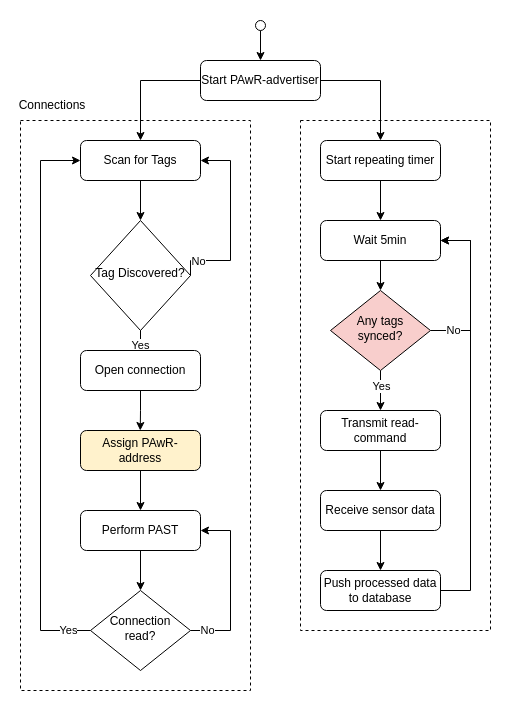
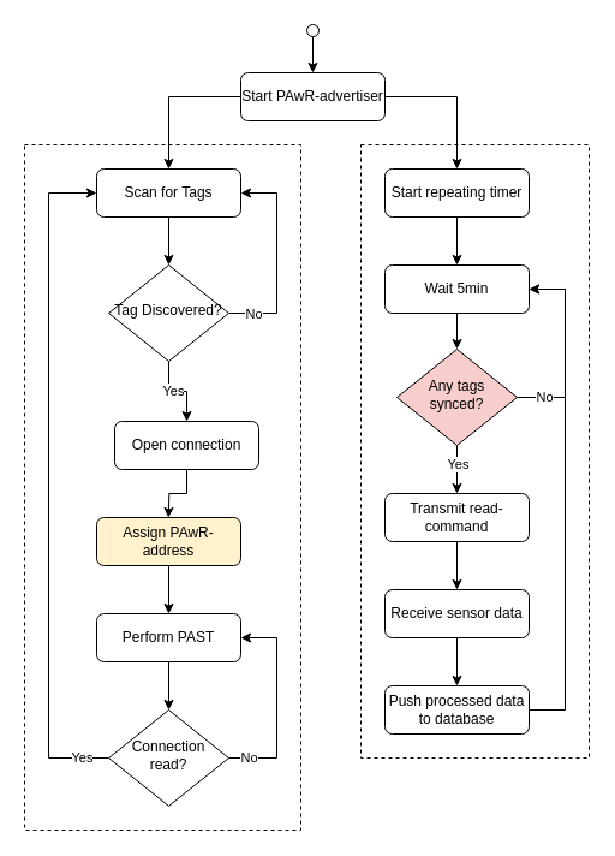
  <mxCell id="0" />
  <mxCell id="1" parent="0" />
  <mxCell id="2" value="" style="rounded=0;whiteSpace=wrap;html=1;fillColor=none;dashed=1;" parent="1" vertex="1"><mxGeometry x="20" y="120" width="230" height="570" as="geometry" /></mxCell>
  <mxCell id="3" value="" style="rounded=0;whiteSpace=wrap;html=1;fillColor=none;dashed=1;" parent="1" vertex="1"><mxGeometry x="300" y="120" width="190" height="510" as="geometry" /></mxCell>
  <mxCell id="4" style="edgeStyle=orthogonalEdgeStyle;rounded=0;orthogonalLoop=1;jettySize=auto;html=1;exitX=0.5;exitY=1;exitDx=0;exitDy=0;entryX=0.5;entryY=0;entryDx=0;entryDy=0;" parent="1" source="5" target="10" edge="1"><mxGeometry relative="1" as="geometry" /></mxCell>
  <mxCell id="5" value="Scan for Tags" style="rounded=1;whiteSpace=wrap;html=1;fontSize=12;glass=0;strokeWidth=1;shadow=0;" parent="1" vertex="1"><mxGeometry x="80" y="140" width="120" height="40" as="geometry" /></mxCell>
  <mxCell id="6" style="edgeStyle=orthogonalEdgeStyle;rounded=0;orthogonalLoop=1;jettySize=auto;html=1;exitX=0.5;exitY=1;exitDx=0;exitDy=0;" parent="1" source="10" target="12" edge="1"><mxGeometry relative="1" as="geometry" /></mxCell>
  <mxCell id="7" value="Yes" style="edgeLabel;html=1;align=center;verticalAlign=middle;resizable=0;points=[];" parent="6" vertex="1" connectable="0"><mxGeometry x="-0.138" y="1" relative="1" as="geometry"><mxPoint as="offset" /></mxGeometry></mxCell>
  <mxCell id="8" style="edgeStyle=orthogonalEdgeStyle;rounded=0;orthogonalLoop=1;jettySize=auto;html=1;exitX=1;exitY=0.5;exitDx=0;exitDy=0;entryX=1;entryY=0.5;entryDx=0;entryDy=0;" parent="1" source="10" target="5" edge="1"><mxGeometry relative="1" as="geometry"><Array as="points"><mxPoint x="230" y="260" /><mxPoint x="230" y="160" /></Array></mxGeometry></mxCell>
  <mxCell id="9" value="No" style="edgeLabel;html=1;align=center;verticalAlign=middle;resizable=0;points=[];" parent="8" vertex="1" connectable="0"><mxGeometry x="-0.764" relative="1" as="geometry"><mxPoint as="offset" /></mxGeometry></mxCell>
- <mxCell id="10" value="Tag Discovered?" style="rhombus;whiteSpace=wrap;html=1;shadow=0;fontFamily=Helvetica;fontSize=12;align=center;strokeWidth=1;spacing=6;spacingTop=-4;" parent="1" vertex="1"><mxGeometry x="90" y="220" width="100" height="110" as="geometry" /></mxCell>
+ <mxCell id="10" value="Tag Discovered?" style="rhombus;whiteSpace=wrap;html=1;shadow=0;fontFamily=Helvetica;fontSize=12;align=center;strokeWidth=1;spacing=6;spacingTop=-4;" parent="1" vertex="1"><mxGeometry x="90" y="220" width="100" height="80" as="geometry" /></mxCell>
  <mxCell id="11" style="edgeStyle=orthogonalEdgeStyle;rounded=0;orthogonalLoop=1;jettySize=auto;html=1;exitX=0.5;exitY=1;exitDx=0;exitDy=0;" parent="1" source="12" edge="1"><mxGeometry relative="1" as="geometry"><mxPoint x="139.759" y="430" as="targetPoint" /></mxGeometry></mxCell>
- <mxCell id="12" value="Open connection" style="rounded=1;whiteSpace=wrap;html=1;fontSize=12;glass=0;strokeWidth=1;shadow=0;" parent="1" vertex="1"><mxGeometry x="80" y="350" width="120" height="40" as="geometry" /></mxCell>
+ <mxCell id="12" value="Open connection" style="rounded=1;whiteSpace=wrap;html=1;fontSize=12;glass=0;strokeWidth=1;shadow=0;" parent="1" vertex="1"><mxGeometry x="95" y="350" width="120" height="40" as="geometry" /></mxCell>
  <mxCell id="13" value="" style="edgeStyle=orthogonalEdgeStyle;rounded=0;orthogonalLoop=1;jettySize=auto;html=1;" parent="1" source="14" target="21" edge="1"><mxGeometry relative="1" as="geometry" /></mxCell>
  <mxCell id="14" value="" style="shape=ellipse;html=1;fontSize=18;" parent="1" vertex="1"><mxGeometry x="255" y="20" width="10" height="10" as="geometry" /></mxCell>
  <mxCell id="15" style="edgeStyle=orthogonalEdgeStyle;rounded=0;orthogonalLoop=1;jettySize=auto;html=1;exitX=0.5;exitY=1;exitDx=0;exitDy=0;entryX=0.5;entryY=0;entryDx=0;entryDy=0;" parent="1" source="16" target="18" edge="1"><mxGeometry relative="1" as="geometry" /></mxCell>
  <mxCell id="16" value="Assign PAwR-address" style="rounded=1;whiteSpace=wrap;html=1;fontSize=12;glass=0;strokeWidth=1;shadow=0;fillColor=#fff2cc;" parent="1" vertex="1"><mxGeometry x="80" y="430" width="120" height="40" as="geometry" /></mxCell>
  <mxCell id="17" style="edgeStyle=orthogonalEdgeStyle;rounded=0;orthogonalLoop=1;jettySize=auto;html=1;exitX=0.5;exitY=1;exitDx=0;exitDy=0;entryX=0.5;entryY=0;entryDx=0;entryDy=0;" edge="1" parent="1" source="18" target="42"><mxGeometry relative="1" as="geometry" /></mxCell>
  <mxCell id="18" value="Perform PAST" style="rounded=1;whiteSpace=wrap;html=1;fontSize=12;glass=0;strokeWidth=1;shadow=0;" parent="1" vertex="1"><mxGeometry x="80" y="510" width="120" height="40" as="geometry" /></mxCell>
  <mxCell id="19" style="edgeStyle=orthogonalEdgeStyle;rounded=0;orthogonalLoop=1;jettySize=auto;html=1;exitX=1;exitY=0.5;exitDx=0;exitDy=0;entryX=0.5;entryY=0;entryDx=0;entryDy=0;" parent="1" source="21" target="23" edge="1"><mxGeometry relative="1" as="geometry" /></mxCell>
  <mxCell id="20" style="edgeStyle=orthogonalEdgeStyle;rounded=0;orthogonalLoop=1;jettySize=auto;html=1;exitX=0;exitY=0.5;exitDx=0;exitDy=0;entryX=0.5;entryY=0;entryDx=0;entryDy=0;" parent="1" source="21" target="5" edge="1"><mxGeometry relative="1" as="geometry" /></mxCell>
  <mxCell id="21" value="&lt;div&gt;Start PAwR-advertiser&lt;/div&gt;" style="rounded=1;whiteSpace=wrap;html=1;fontSize=12;glass=0;strokeWidth=1;shadow=0;" parent="1" vertex="1"><mxGeometry x="200" y="60" width="120" height="40" as="geometry" /></mxCell>
  <mxCell id="22" style="edgeStyle=orthogonalEdgeStyle;rounded=0;orthogonalLoop=1;jettySize=auto;html=1;exitX=0.5;exitY=1;exitDx=0;exitDy=0;" parent="1" source="23" target="25" edge="1"><mxGeometry relative="1" as="geometry" /></mxCell>
  <mxCell id="23" value="Start repeating timer" style="rounded=1;whiteSpace=wrap;html=1;fontSize=12;glass=0;strokeWidth=1;shadow=0;" parent="1" vertex="1"><mxGeometry x="320" y="140" width="120" height="40" as="geometry" /></mxCell>
  <mxCell id="24" style="edgeStyle=orthogonalEdgeStyle;rounded=0;orthogonalLoop=1;jettySize=auto;html=1;exitX=0.5;exitY=1;exitDx=0;exitDy=0;entryX=0.5;entryY=0;entryDx=0;entryDy=0;" parent="1" source="25" target="36" edge="1"><mxGeometry relative="1" as="geometry" /></mxCell>
  <mxCell id="25" value="Wait 5min" style="rounded=1;whiteSpace=wrap;html=1;fontSize=12;glass=0;strokeWidth=1;shadow=0;" parent="1" vertex="1"><mxGeometry x="320" y="220" width="120" height="40" as="geometry" /></mxCell>
  <mxCell id="26" style="edgeStyle=orthogonalEdgeStyle;rounded=0;orthogonalLoop=1;jettySize=auto;html=1;exitX=0.5;exitY=1;exitDx=0;exitDy=0;entryX=0.5;entryY=0;entryDx=0;entryDy=0;" parent="1" source="27" target="29" edge="1"><mxGeometry relative="1" as="geometry" /></mxCell>
  <mxCell id="27" value="Transmit read-command" style="rounded=1;whiteSpace=wrap;html=1;fontSize=12;glass=0;strokeWidth=1;shadow=0;" parent="1" vertex="1"><mxGeometry x="320" y="410" width="120" height="40" as="geometry" /></mxCell>
  <mxCell id="28" style="edgeStyle=orthogonalEdgeStyle;rounded=0;orthogonalLoop=1;jettySize=auto;html=1;exitX=0.5;exitY=1;exitDx=0;exitDy=0;entryX=0.5;entryY=0;entryDx=0;entryDy=0;" parent="1" source="29" target="31" edge="1"><mxGeometry relative="1" as="geometry"><mxPoint x="379.759" y="560" as="targetPoint" /><Array as="points" /></mxGeometry></mxCell>
  <mxCell id="29" value="Receive sensor data" style="rounded=1;whiteSpace=wrap;html=1;fontSize=12;glass=0;strokeWidth=1;shadow=0;" parent="1" vertex="1"><mxGeometry x="320" y="490" width="120" height="40" as="geometry" /></mxCell>
  <mxCell id="30" style="edgeStyle=orthogonalEdgeStyle;rounded=0;orthogonalLoop=1;jettySize=auto;html=1;exitX=1;exitY=0.5;exitDx=0;exitDy=0;entryX=1;entryY=0.5;entryDx=0;entryDy=0;" parent="1" source="31" target="25" edge="1"><mxGeometry relative="1" as="geometry"><Array as="points"><mxPoint x="470" y="590" /><mxPoint x="470" y="240" /></Array></mxGeometry></mxCell>
  <mxCell id="31" value="Push processed data to database" style="rounded=1;whiteSpace=wrap;html=1;fontSize=12;glass=0;strokeWidth=1;shadow=0;" parent="1" vertex="1"><mxGeometry x="320" y="570" width="120" height="40" as="geometry" /></mxCell>
  <mxCell id="32" style="edgeStyle=orthogonalEdgeStyle;rounded=0;orthogonalLoop=1;jettySize=auto;html=1;exitX=1;exitY=0.5;exitDx=0;exitDy=0;entryX=1;entryY=0.5;entryDx=0;entryDy=0;" parent="1" source="36" target="25" edge="1"><mxGeometry relative="1" as="geometry"><Array as="points"><mxPoint x="470" y="330" /><mxPoint x="470" y="240" /></Array></mxGeometry></mxCell>
  <mxCell id="33" value="&lt;div&gt;No&lt;/div&gt;" style="edgeLabel;html=1;align=center;verticalAlign=middle;resizable=0;points=[];" parent="32" vertex="1" connectable="0"><mxGeometry x="-0.723" y="-3" relative="1" as="geometry"><mxPoint y="-4" as="offset" /></mxGeometry></mxCell>
  <mxCell id="34" style="edgeStyle=orthogonalEdgeStyle;rounded=0;orthogonalLoop=1;jettySize=auto;html=1;exitX=0.5;exitY=1;exitDx=0;exitDy=0;entryX=0.5;entryY=0;entryDx=0;entryDy=0;" parent="1" source="36" target="27" edge="1"><mxGeometry relative="1" as="geometry" /></mxCell>
  <mxCell id="35" value="Yes" style="edgeLabel;html=1;align=center;verticalAlign=middle;resizable=0;points=[];" parent="34" vertex="1" connectable="0"><mxGeometry x="-0.23" relative="1" as="geometry"><mxPoint as="offset" /></mxGeometry></mxCell>
  <mxCell id="36" value="Any tags synced?" style="rhombus;whiteSpace=wrap;html=1;shadow=0;fontFamily=Helvetica;fontSize=12;align=center;strokeWidth=1;spacing=6;spacingTop=-4;fillColor=#f8cecc;" parent="1" vertex="1"><mxGeometry x="330" y="290" width="100" height="80" as="geometry" /></mxCell>
- <mxCell id="37" value="Connections" style="text;html=1;align=center;verticalAlign=middle;whiteSpace=wrap;rounded=0;" parent="1" vertex="1"><mxGeometry x="22" y="90" width="60" height="30" as="geometry" /></mxCell>
  <mxCell id="38" style="edgeStyle=orthogonalEdgeStyle;rounded=0;orthogonalLoop=1;jettySize=auto;html=1;exitX=1;exitY=0.5;exitDx=0;exitDy=0;entryX=1;entryY=0.5;entryDx=0;entryDy=0;" edge="1" parent="1" source="42" target="18"><mxGeometry relative="1" as="geometry"><Array as="points"><mxPoint x="230" y="630" /><mxPoint x="230" y="530" /></Array></mxGeometry></mxCell>
  <mxCell id="39" value="No" style="edgeLabel;html=1;align=center;verticalAlign=middle;resizable=0;points=[];" vertex="1" connectable="0" parent="38"><mxGeometry x="-0.812" y="-3" relative="1" as="geometry"><mxPoint y="-4" as="offset" /></mxGeometry></mxCell>
  <mxCell id="40" style="edgeStyle=orthogonalEdgeStyle;rounded=0;orthogonalLoop=1;jettySize=auto;html=1;exitX=0;exitY=0.5;exitDx=0;exitDy=0;entryX=0;entryY=0.5;entryDx=0;entryDy=0;" edge="1" parent="1" source="42" target="5"><mxGeometry relative="1" as="geometry"><Array as="points"><mxPoint x="40" y="630" /><mxPoint x="40" y="160" /></Array></mxGeometry></mxCell>
  <mxCell id="41" value="Yes" style="edgeLabel;html=1;align=center;verticalAlign=middle;resizable=0;points=[];" vertex="1" connectable="0" parent="40"><mxGeometry x="-0.918" y="2" relative="1" as="geometry"><mxPoint y="-3" as="offset" /></mxGeometry></mxCell>
  <mxCell id="42" value="Connection read?" style="rhombus;whiteSpace=wrap;html=1;shadow=0;fontFamily=Helvetica;fontSize=12;align=center;strokeWidth=1;spacing=6;spacingTop=-4;" vertex="1" parent="1"><mxGeometry x="90" y="590" width="100" height="80" as="geometry" /></mxCell>
